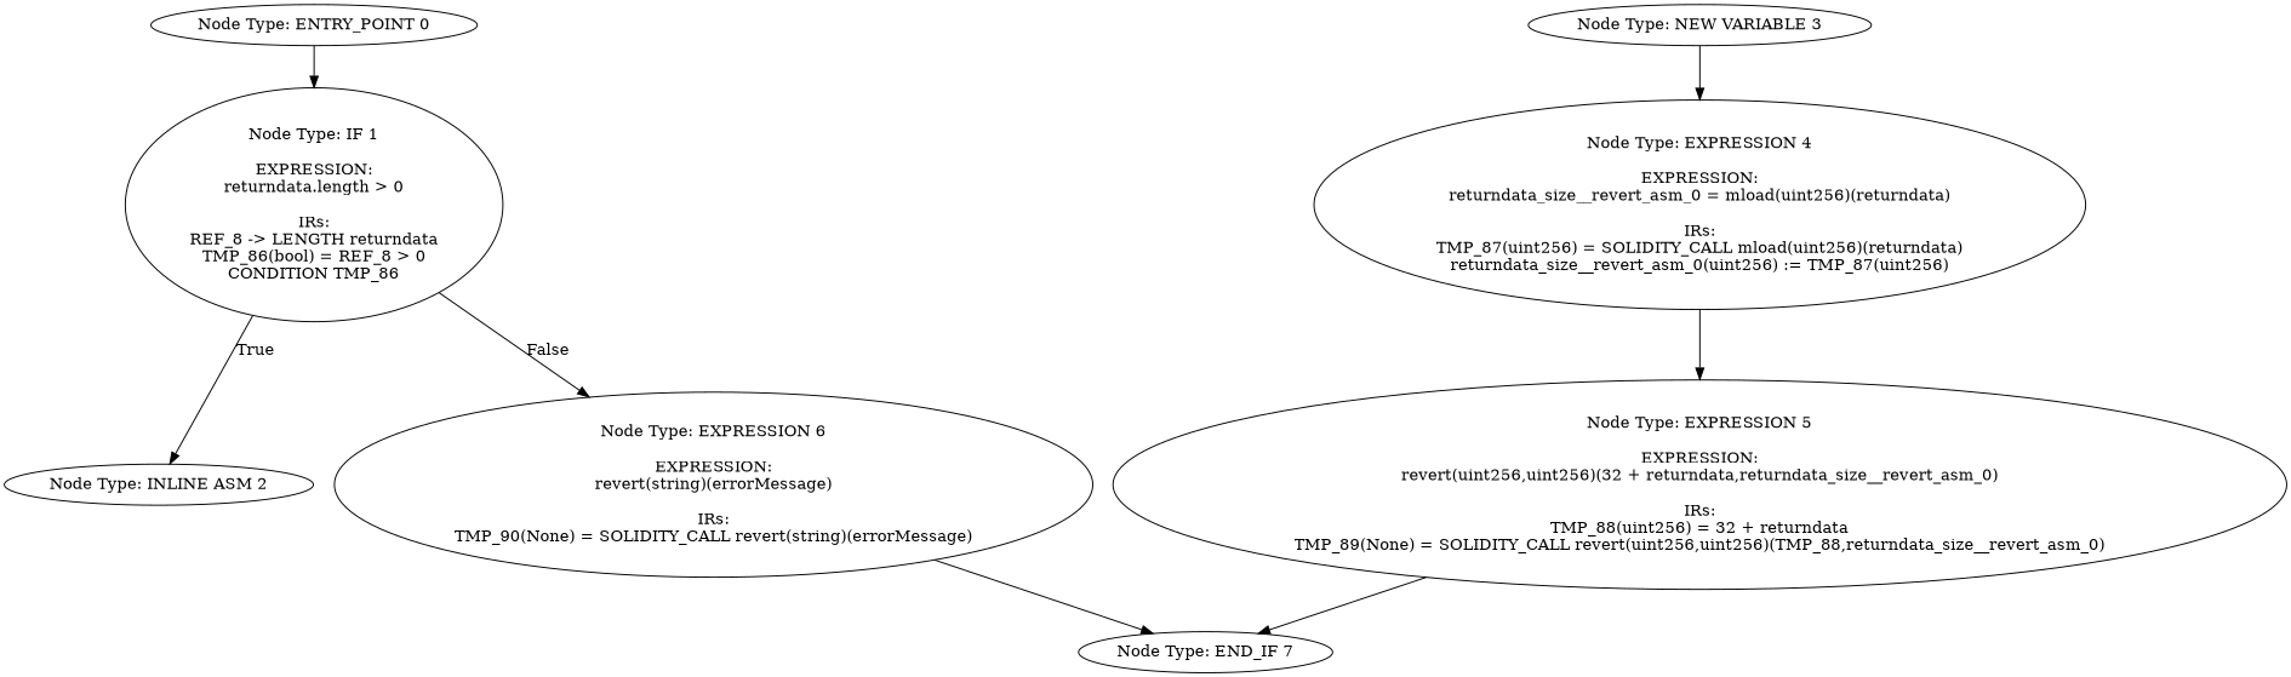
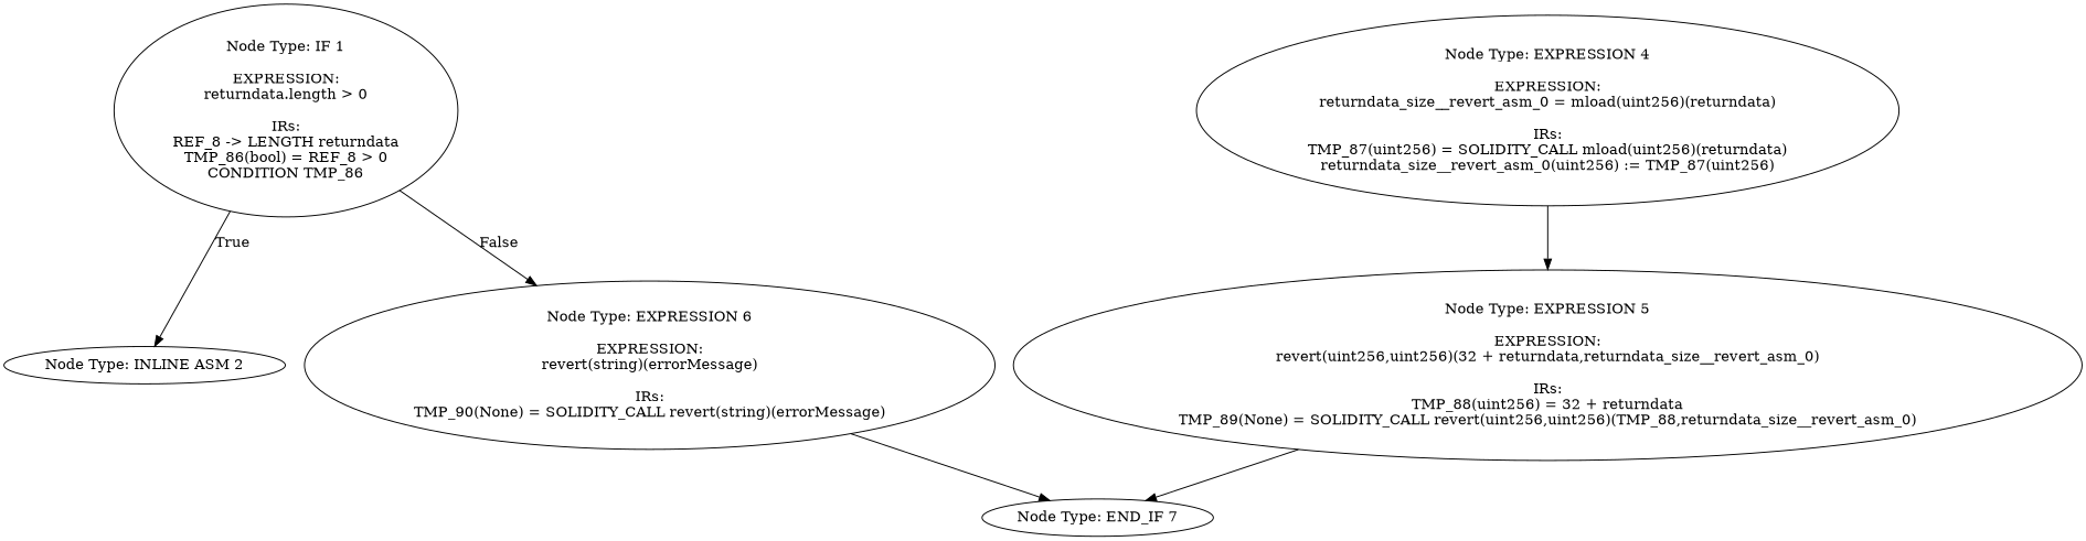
  digraph {
-   n1 [label="Node Type: ENTRY_POINT 0\n"]
    n2 [label="Node Type: IF 1\n\nEXPRESSION:\nreturndata.length > 0\n\nIRs:\nREF_8 -> LENGTH returndata\nTMP_86(bool) = REF_8 > 0\nCONDITION TMP_86"]
    n3 [label="Node Type: INLINE ASM 2\n"]
    n4 [label="Node Type: EXPRESSION 6\n\nEXPRESSION:\nrevert(string)(errorMessage)\n\nIRs:\nTMP_90(None) = SOLIDITY_CALL revert(string)(errorMessage)"]
    n5 [label="Node Type: END_IF 7\n"]
-   n6 [label="Node Type: NEW VARIABLE 3\n"]
    n7 [label="Node Type: EXPRESSION 4\n\nEXPRESSION:\nreturndata_size__revert_asm_0 = mload(uint256)(returndata)\n\nIRs:\nTMP_87(uint256) = SOLIDITY_CALL mload(uint256)(returndata)\nreturndata_size__revert_asm_0(uint256) := TMP_87(uint256)"]
    n8 [label="Node Type: EXPRESSION 5\n\nEXPRESSION:\nrevert(uint256,uint256)(32 + returndata,returndata_size__revert_asm_0)\n\nIRs:\nTMP_88(uint256) = 32 + returndata\nTMP_89(None) = SOLIDITY_CALL revert(uint256,uint256)(TMP_88,returndata_size__revert_asm_0)"]
-   n1 -> n2
    n2 -> n3 [label=True]
    n2 -> n4 [label=False]
    n4 -> n5
-   n6 -> n7
    n7 -> n8
    n8 -> n5
  }
